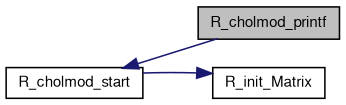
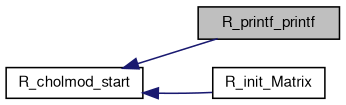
  digraph {
    rankdir=LR
    node [color=black fillcolor=white fontname=FreeSans fontsize=10 shape=record style=filled]
    edge [color=midnightblue dir=back fontname=FreeSans fontsize=10 labelfontname=FreeSans labelfontsize=10 style=solid]
-   n1 [fillcolor=grey75 fontcolor=black height=0.2 label=R_cholmod_printf width=0.4]
+   n1 [fillcolor=grey75 fontcolor=black height=0.2 label=R_printf_printf width=0.4]
    n2 [height=0.2 label=R_cholmod_start width=0.4]
    n3 [height=0.2 label=R_init_Matrix width=0.4]
    n2 -> n1
-   n3 -> n2
+   n2 -> n3
  }
